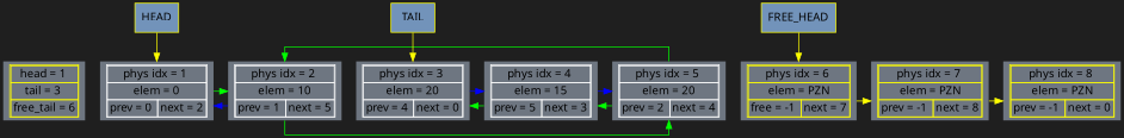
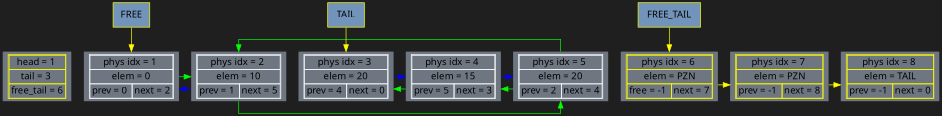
  digraph {
    bgcolor="#1f1f1f"
    splines=ortho
    node [color=yellow fillcolor="#6e7681" fontcolor="#000000" fontname=verdana fontsize=14 shape=plaintext style=filled]
    n1 [label=< <table cellspacing="0">         <tr><td>head = 1 </td></tr>         <tr><td>tail = 3 </td></tr>         <tr><td>free_tail = 6</td></tr>         </table>>]
    n2 [color=white label=<<table cellspacing="0">         <tr><td colspan="2">phys idx = 1 </td></tr>         <tr><td colspan="2">elem = 0</td></tr>         <tr><td>prev = 0 </td><td>next = 2</td></tr></table>>]
    n3 [color=white label=<<table cellspacing="0">         <tr><td colspan="2">phys idx = 2 </td></tr>         <tr><td colspan="2">elem = 10</td></tr>         <tr><td>prev = 1 </td><td>next = 5</td></tr></table>>]
    n4 [color=white label=<<table cellspacing="0">         <tr><td colspan="2">phys idx = 3 </td></tr>         <tr><td colspan="2">elem = 20</td></tr>         <tr><td>prev = 4 </td><td>next = 0</td></tr></table>>]
    n5 [color=white label=<<table cellspacing="0">         <tr><td colspan="2">phys idx = 4 </td></tr>         <tr><td colspan="2">elem = 15</td></tr>         <tr><td>prev = 5 </td><td>next = 3</td></tr></table>>]
    n6 [color=white label=<<table cellspacing="0">         <tr><td colspan="2">phys idx = 5 </td></tr>         <tr><td colspan="2">elem = 20</td></tr>         <tr><td>prev = 2 </td><td>next = 4</td></tr></table>>]
    n7 [label=<<table cellspacing="0">         <tr><td colspan="2">phys idx = 6 </td></tr>         <tr><td colspan="2">elem = PZN</td></tr>         <tr><td>free = -1 </td><td>next = 7</td></tr></table>>]
    n8 [label=<<table cellspacing="0">         <tr><td colspan="2">phys idx = 7 </td></tr>         <tr><td colspan="2">elem = PZN</td></tr>         <tr><td>prev = -1 </td><td>next = 8</td></tr></table>>]
-   n9 [label=<<table cellspacing="0">         <tr><td colspan="2">phys idx = 8 </td></tr>         <tr><td colspan="2">elem = PZN</td></tr>         <tr><td>prev = -1 </td><td>next = 0</td></tr></table>>]
-   n10 [fillcolor="#7293ba" label=HEAD shape=rect]
+   n9 [label=<<table cellspacing="0">         <tr><td colspan="2">phys idx = 8 </td></tr>         <tr><td colspan="2">elem = TAIL</td></tr>         <tr><td>prev = -1 </td><td>next = 0</td></tr></table>>]
+   n10 [fillcolor="#7293ba" label=FREE shape=rect]
    n11 [fillcolor="#7293ba" label=TAIL shape=rect]
-   n12 [fillcolor="#7293ba" label=FREE_HEAD shape=rect]
+   n12 [fillcolor="#7293ba" label=FREE_TAIL shape=rect]
    subgraph sub_1 {
      rank=same
      n1
      n2
      n3
      n4
      n5
      n6
      n7
      n8
      n9
    }
    n1 -> n2 [style=invis]
    n2 -> n3 [style=invis]
    n2 -> n3 [color=green weight=0]
    n3 -> n2 [color=blue weight=0]
    n3 -> n4 [style=invis]
    n3 -> n6 [color=green weight=0]
    n4 -> n5 [style=invis]
    n4 -> n5 [color=blue weight=0]
    n5 -> n4 [color=green weight=0]
    n5 -> n6 [style=invis]
    n5 -> n6 [color=blue weight=0]
    n6 -> n3 [color=green weight=0]
    n6 -> n5 [color=green weight=0]
    n6 -> n7 [style=invis]
    n7 -> n8 [style=invis]
    n7 -> n8 [color=yellow weight=0]
    n8 -> n9 [style=invis]
    n8 -> n9 [color=yellow weight=0]
    n10 -> n2 [color=yellow]
    n11 -> n4 [color=yellow]
    n12 -> n7 [color=yellow]
  }
